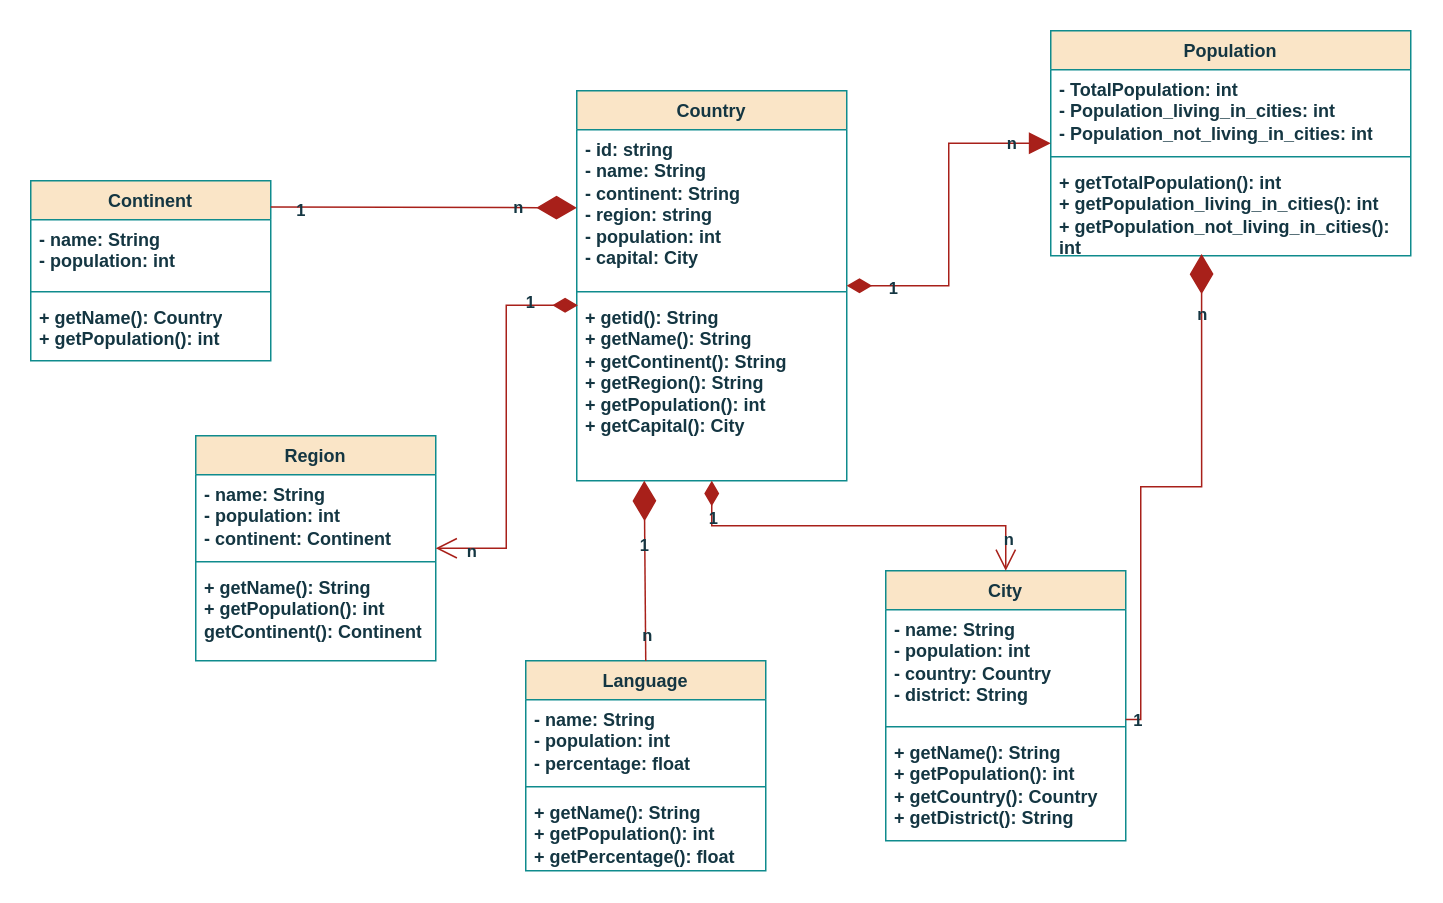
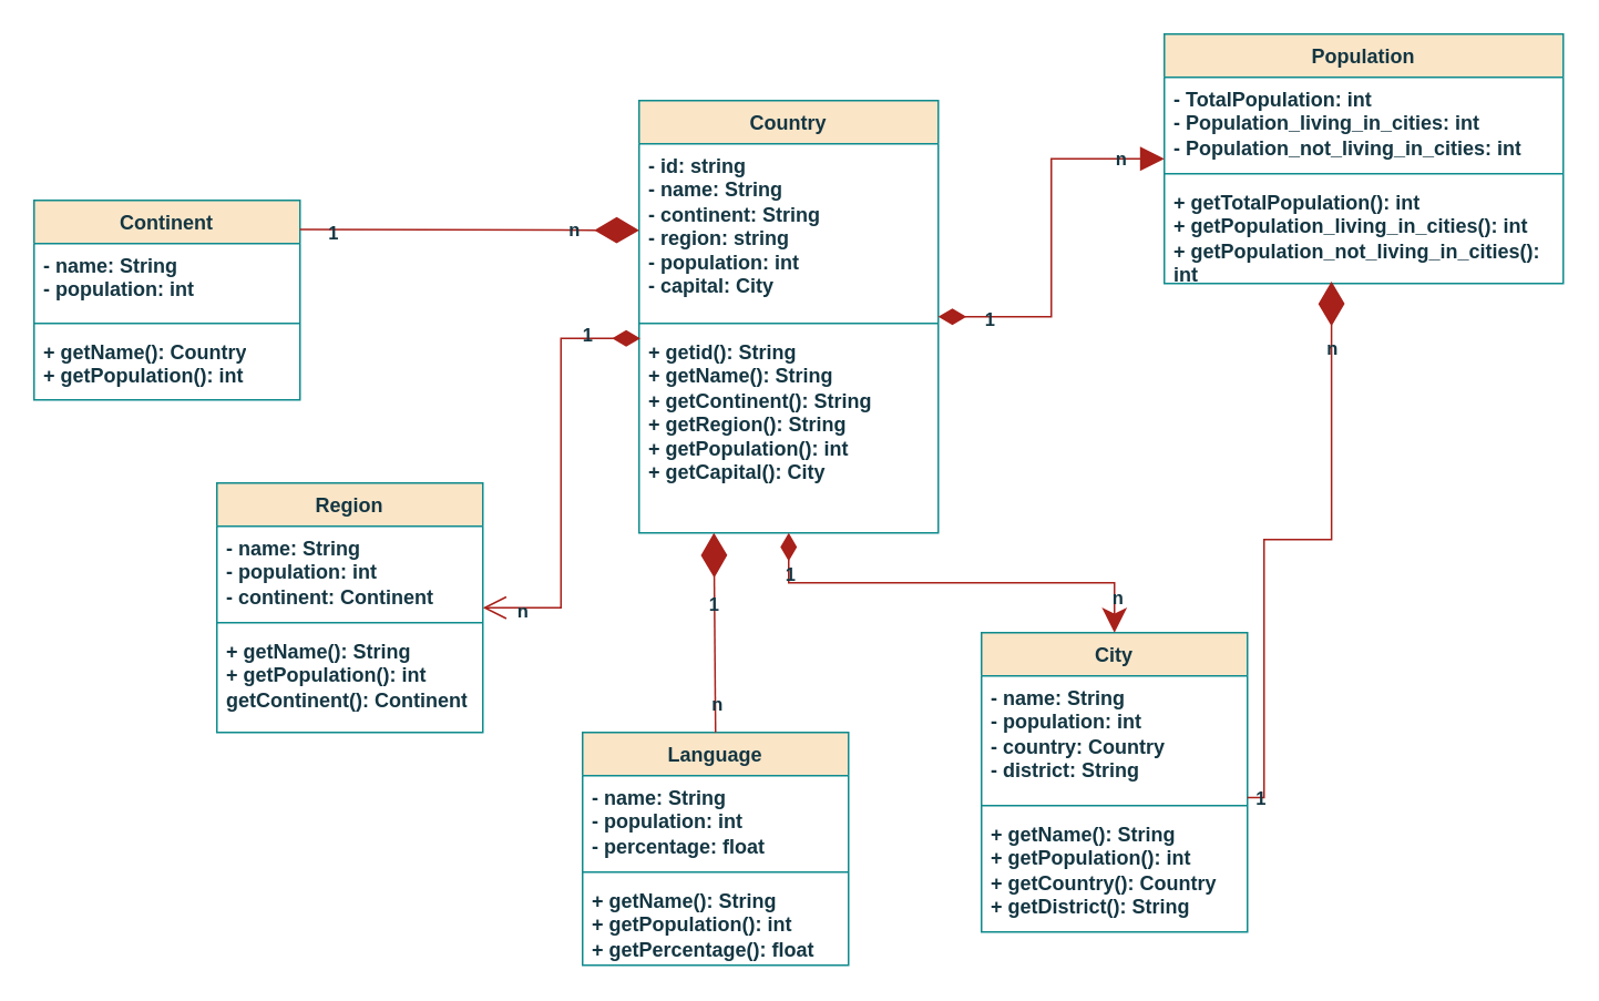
  <mxCell id="0" />
  <mxCell id="1" parent="0" />
  <mxCell id="2" value="Continent" style="swimlane;fontStyle=1;align=center;verticalAlign=top;childLayout=stackLayout;horizontal=1;startSize=26;horizontalStack=0;resizeParent=1;resizeParentMax=0;resizeLast=0;collapsible=1;marginBottom=0;whiteSpace=wrap;html=1;labelBackgroundColor=none;fillColor=#FAE5C7;strokeColor=#0F8B8D;fontColor=#143642;" vertex="1" parent="1"><mxGeometry x="20" y="120" width="160" height="120" as="geometry"><mxRectangle x="80" y="283" width="90" height="30" as="alternateBounds" /></mxGeometry></mxCell>
  <mxCell id="3" value="- name: String&lt;div&gt;- population: int&lt;/div&gt;" style="text;strokeColor=none;fillColor=none;align=left;verticalAlign=top;spacingLeft=4;spacingRight=4;overflow=hidden;rotatable=0;points=[[0,0.5],[1,0.5]];portConstraint=eastwest;whiteSpace=wrap;html=1;fontStyle=1;labelBackgroundColor=none;fontColor=#143642;" vertex="1" parent="2"><mxGeometry y="26" width="160" height="44" as="geometry" /></mxCell>
  <mxCell id="4" value="" style="line;strokeWidth=1;fillColor=none;align=left;verticalAlign=middle;spacingTop=-1;spacingLeft=3;spacingRight=3;rotatable=0;labelPosition=right;points=[];portConstraint=eastwest;fontStyle=1;labelBackgroundColor=none;strokeColor=#0F8B8D;fontColor=#143642;" vertex="1" parent="2"><mxGeometry y="70" width="160" height="8" as="geometry" /></mxCell>
  <mxCell id="5" value="+ getName(): Country&lt;div&gt;+ getPopulation(): int&lt;/div&gt;" style="text;strokeColor=none;fillColor=none;align=left;verticalAlign=top;spacingLeft=4;spacingRight=4;overflow=hidden;rotatable=0;points=[[0,0.5],[1,0.5]];portConstraint=eastwest;whiteSpace=wrap;html=1;fontStyle=1;labelBackgroundColor=none;fontColor=#143642;" vertex="1" parent="2"><mxGeometry y="78" width="160" height="42" as="geometry" /></mxCell>
  <mxCell id="6" value="Population" style="swimlane;fontStyle=1;align=center;verticalAlign=top;childLayout=stackLayout;horizontal=1;startSize=26;horizontalStack=0;resizeParent=1;resizeParentMax=0;resizeLast=0;collapsible=1;marginBottom=0;whiteSpace=wrap;html=1;labelBackgroundColor=none;fillColor=#FAE5C7;strokeColor=#0F8B8D;fontColor=#143642;" vertex="1" parent="1"><mxGeometry x="700" y="20" width="240" height="150" as="geometry"><mxRectangle x="690" y="180" width="100" height="30" as="alternateBounds" /></mxGeometry></mxCell>
  <mxCell id="7" value="- TotalPopulation: int&lt;div&gt;- Population_living_in_cities: int&lt;/div&gt;&lt;div&gt;- Population_not_living_in_cities: int&lt;/div&gt;" style="text;strokeColor=none;fillColor=none;align=left;verticalAlign=top;spacingLeft=4;spacingRight=4;overflow=hidden;rotatable=0;points=[[0,0.5],[1,0.5]];portConstraint=eastwest;whiteSpace=wrap;html=1;fontStyle=1;labelBackgroundColor=none;fontColor=#143642;" vertex="1" parent="6"><mxGeometry y="26" width="240" height="54" as="geometry" /></mxCell>
  <mxCell id="8" value="" style="line;strokeWidth=1;fillColor=none;align=left;verticalAlign=middle;spacingTop=-1;spacingLeft=3;spacingRight=3;rotatable=0;labelPosition=right;points=[];portConstraint=eastwest;fontStyle=1;labelBackgroundColor=none;strokeColor=#0F8B8D;fontColor=#143642;" vertex="1" parent="6"><mxGeometry y="80" width="240" height="8" as="geometry" /></mxCell>
  <mxCell id="9" value="&lt;div&gt;+ getTotalPopulation(): int&lt;/div&gt;+ getPopulation_living_in_cities(): int&lt;div&gt;+ getPopulation_not_living_in_cities(): int&lt;/div&gt;&lt;div&gt;&lt;br&gt;&lt;/div&gt;" style="text;strokeColor=none;fillColor=none;align=left;verticalAlign=top;spacingLeft=4;spacingRight=4;overflow=hidden;rotatable=0;points=[[0,0.5],[1,0.5]];portConstraint=eastwest;whiteSpace=wrap;html=1;fontStyle=1;labelBackgroundColor=none;fontColor=#143642;" vertex="1" parent="6"><mxGeometry y="88" width="240" height="62" as="geometry" /></mxCell>
  <mxCell id="10" value="Language" style="swimlane;fontStyle=1;align=center;verticalAlign=top;childLayout=stackLayout;horizontal=1;startSize=26;horizontalStack=0;resizeParent=1;resizeParentMax=0;resizeLast=0;collapsible=1;marginBottom=0;whiteSpace=wrap;html=1;labelBackgroundColor=none;fillColor=#FAE5C7;strokeColor=#0F8B8D;fontColor=#143642;" vertex="1" parent="1"><mxGeometry x="350" y="440" width="160" height="140" as="geometry"><mxRectangle x="374" y="585" width="90" height="30" as="alternateBounds" /></mxGeometry></mxCell>
  <mxCell id="11" value="- name: String&lt;div&gt;- population: int&lt;/div&gt;&lt;div&gt;- percentage: float&lt;/div&gt;" style="text;strokeColor=none;fillColor=none;align=left;verticalAlign=top;spacingLeft=4;spacingRight=4;overflow=hidden;rotatable=0;points=[[0,0.5],[1,0.5]];portConstraint=eastwest;whiteSpace=wrap;html=1;fontStyle=1;labelBackgroundColor=none;fontColor=#143642;" vertex="1" parent="10"><mxGeometry y="26" width="160" height="54" as="geometry" /></mxCell>
  <mxCell id="12" value="" style="line;strokeWidth=1;fillColor=none;align=left;verticalAlign=middle;spacingTop=-1;spacingLeft=3;spacingRight=3;rotatable=0;labelPosition=right;points=[];portConstraint=eastwest;fontStyle=1;labelBackgroundColor=none;strokeColor=#0F8B8D;fontColor=#143642;" vertex="1" parent="10"><mxGeometry y="80" width="160" height="8" as="geometry" /></mxCell>
  <mxCell id="13" value="+ getName(): String&lt;div&gt;+ getPopulation(): int&lt;/div&gt;&lt;div&gt;+ getPercentage(): float&lt;/div&gt;" style="text;strokeColor=none;fillColor=none;align=left;verticalAlign=top;spacingLeft=4;spacingRight=4;overflow=hidden;rotatable=0;points=[[0,0.5],[1,0.5]];portConstraint=eastwest;whiteSpace=wrap;html=1;fontStyle=1;labelBackgroundColor=none;fontColor=#143642;" vertex="1" parent="10"><mxGeometry y="88" width="160" height="52" as="geometry" /></mxCell>
  <mxCell id="14" value="Region" style="swimlane;fontStyle=1;align=center;verticalAlign=top;childLayout=stackLayout;horizontal=1;startSize=26;horizontalStack=0;resizeParent=1;resizeParentMax=0;resizeLast=0;collapsible=1;marginBottom=0;whiteSpace=wrap;html=1;labelBackgroundColor=none;fillColor=#FAE5C7;strokeColor=#0F8B8D;fontColor=#143642;" vertex="1" parent="1"><mxGeometry x="130" y="290" width="160" height="150" as="geometry"><mxRectangle x="120" y="450" width="80" height="30" as="alternateBounds" /></mxGeometry></mxCell>
  <mxCell id="15" value="- name: String&lt;div&gt;- population: int&lt;/div&gt;&lt;div&gt;- continent: Continent&lt;/div&gt;" style="text;strokeColor=none;fillColor=none;align=left;verticalAlign=top;spacingLeft=4;spacingRight=4;overflow=hidden;rotatable=0;points=[[0,0.5],[1,0.5]];portConstraint=eastwest;whiteSpace=wrap;html=1;fontStyle=1;labelBackgroundColor=none;fontColor=#143642;" vertex="1" parent="14"><mxGeometry y="26" width="160" height="54" as="geometry" /></mxCell>
  <mxCell id="16" value="" style="line;strokeWidth=1;fillColor=none;align=left;verticalAlign=middle;spacingTop=-1;spacingLeft=3;spacingRight=3;rotatable=0;labelPosition=right;points=[];portConstraint=eastwest;fontStyle=1;labelBackgroundColor=none;strokeColor=#0F8B8D;fontColor=#143642;" vertex="1" parent="14"><mxGeometry y="80" width="160" height="8" as="geometry" /></mxCell>
  <mxCell id="17" value="+ getName(): String&lt;div&gt;+ getPopulation(): int&lt;/div&gt;&lt;div&gt;getContinent(): Continent&lt;/div&gt;" style="text;strokeColor=none;fillColor=none;align=left;verticalAlign=top;spacingLeft=4;spacingRight=4;overflow=hidden;rotatable=0;points=[[0,0.5],[1,0.5]];portConstraint=eastwest;whiteSpace=wrap;html=1;fontStyle=1;labelBackgroundColor=none;fontColor=#143642;" vertex="1" parent="14"><mxGeometry y="88" width="160" height="62" as="geometry" /></mxCell>
  <mxCell id="18" value="Country" style="swimlane;fontStyle=1;align=center;verticalAlign=top;childLayout=stackLayout;horizontal=1;startSize=26;horizontalStack=0;resizeParent=1;resizeParentMax=0;resizeLast=0;collapsible=1;marginBottom=0;whiteSpace=wrap;html=1;labelBackgroundColor=none;fillColor=#FAE5C7;strokeColor=#0F8B8D;fontColor=#143642;" vertex="1" parent="1"><mxGeometry x="384" y="60" width="180" height="260" as="geometry"><mxRectangle x="374" y="220" width="80" height="30" as="alternateBounds" /></mxGeometry></mxCell>
  <mxCell id="19" value="- id: string&lt;div&gt;- name: String&lt;/div&gt;&lt;div&gt;- continent: String&lt;/div&gt;&lt;div&gt;- region: string&lt;/div&gt;&lt;div&gt;- population: int&lt;/div&gt;&lt;div&gt;- capital: City&lt;/div&gt;" style="text;strokeColor=none;fillColor=none;align=left;verticalAlign=top;spacingLeft=4;spacingRight=4;overflow=hidden;rotatable=0;points=[[0,0.5],[1,0.5]];portConstraint=eastwest;whiteSpace=wrap;html=1;fontStyle=1;labelBackgroundColor=none;fontColor=#143642;" vertex="1" parent="18"><mxGeometry y="26" width="180" height="104" as="geometry" /></mxCell>
  <mxCell id="20" value="" style="line;strokeWidth=1;fillColor=none;align=left;verticalAlign=middle;spacingTop=-1;spacingLeft=3;spacingRight=3;rotatable=0;labelPosition=right;points=[];portConstraint=eastwest;fontStyle=1;labelBackgroundColor=none;strokeColor=#0F8B8D;fontColor=#143642;" vertex="1" parent="18"><mxGeometry y="130" width="180" height="8" as="geometry" /></mxCell>
  <mxCell id="21" value="+ getid(): String&lt;div&gt;+ getName(): String&lt;/div&gt;&lt;div&gt;+ getContinent(): String&lt;/div&gt;&lt;div&gt;+ getRegion(): String&lt;/div&gt;&lt;div&gt;+ getPopulation(): int&lt;/div&gt;&lt;div&gt;+ getCapital(): City&lt;/div&gt;" style="text;strokeColor=none;fillColor=none;align=left;verticalAlign=top;spacingLeft=4;spacingRight=4;overflow=hidden;rotatable=0;points=[[0,0.5],[1,0.5]];portConstraint=eastwest;whiteSpace=wrap;html=1;fontStyle=1;labelBackgroundColor=none;fontColor=#143642;" vertex="1" parent="18"><mxGeometry y="138" width="180" height="122" as="geometry" /></mxCell>
  <mxCell id="22" value="City" style="swimlane;fontStyle=1;align=center;verticalAlign=top;childLayout=stackLayout;horizontal=1;startSize=26;horizontalStack=0;resizeParent=1;resizeParentMax=0;resizeLast=0;collapsible=1;marginBottom=0;whiteSpace=wrap;html=1;labelBackgroundColor=none;fillColor=#FAE5C7;strokeColor=#0F8B8D;fontColor=#143642;" vertex="1" parent="1"><mxGeometry x="590" y="380" width="160" height="180" as="geometry"><mxRectangle x="580" y="435" width="60" height="30" as="alternateBounds" /></mxGeometry></mxCell>
  <mxCell id="23" value="- name: String&lt;div&gt;- population: int&lt;/div&gt;&lt;div&gt;- country: Country&lt;/div&gt;&lt;div&gt;- district: String&lt;/div&gt;" style="text;strokeColor=none;fillColor=none;align=left;verticalAlign=top;spacingLeft=4;spacingRight=4;overflow=hidden;rotatable=0;points=[[0,0.5],[1,0.5]];portConstraint=eastwest;whiteSpace=wrap;html=1;fontStyle=1;labelBackgroundColor=none;fontColor=#143642;" vertex="1" parent="22"><mxGeometry y="26" width="160" height="74" as="geometry" /></mxCell>
  <mxCell id="24" value="" style="line;strokeWidth=1;fillColor=none;align=left;verticalAlign=middle;spacingTop=-1;spacingLeft=3;spacingRight=3;rotatable=0;labelPosition=right;points=[];portConstraint=eastwest;fontStyle=1;labelBackgroundColor=none;strokeColor=#0F8B8D;fontColor=#143642;" vertex="1" parent="22"><mxGeometry y="100" width="160" height="8" as="geometry" /></mxCell>
  <mxCell id="25" value="+ getName(): String&lt;div&gt;+ getPopulation(): int&lt;/div&gt;&lt;div&gt;+ getCountry(): Country&lt;/div&gt;&lt;div&gt;+ getDistrict(): String&lt;/div&gt;" style="text;strokeColor=none;fillColor=none;align=left;verticalAlign=top;spacingLeft=4;spacingRight=4;overflow=hidden;rotatable=0;points=[[0,0.5],[1,0.5]];portConstraint=eastwest;whiteSpace=wrap;html=1;fontStyle=1;labelBackgroundColor=none;fontColor=#143642;" vertex="1" parent="22"><mxGeometry y="108" width="160" height="72" as="geometry" /></mxCell>
  <mxCell id="26" value="" style="endArrow=block;html=1;endSize=12;startArrow=diamondThin;startSize=14;startFill=1;edgeStyle=orthogonalEdgeStyle;align=left;verticalAlign=bottom;rounded=0;exitX=1;exitY=0.5;exitDx=0;exitDy=0;entryX=0;entryY=0.5;entryDx=0;entryDy=0;fontStyle=1;labelBackgroundColor=none;fontColor=default;strokeColor=#A8201A;" edge="1" parent="1" source="18" target="6"><mxGeometry x="-1" y="3" relative="1" as="geometry"><mxPoint x="400" y="250" as="sourcePoint" /><mxPoint x="560" y="250" as="targetPoint" /></mxGeometry></mxCell>
  <mxCell id="27" value="n" style="edgeLabel;html=1;align=center;verticalAlign=middle;resizable=0;points=[];fontStyle=1;labelBackgroundColor=none;fontColor=#143642;" vertex="1" connectable="0" parent="26"><mxGeometry x="0.763" y="1" relative="1" as="geometry"><mxPoint as="offset" /></mxGeometry></mxCell>
  <mxCell id="28" value="1" style="edgeLabel;html=1;align=center;verticalAlign=middle;resizable=0;points=[];fontStyle=1;labelBackgroundColor=none;fontColor=#143642;" vertex="1" connectable="0" parent="26"><mxGeometry x="-0.738" y="-1" relative="1" as="geometry"><mxPoint as="offset" /></mxGeometry></mxCell>
- <mxCell id="29" value="" style="endArrow=open;html=1;endSize=12;startArrow=diamondThin;startSize=14;startFill=1;edgeStyle=orthogonalEdgeStyle;align=left;verticalAlign=bottom;rounded=0;exitX=0.5;exitY=1;exitDx=0;exitDy=0;entryX=0.5;entryY=0;entryDx=0;entryDy=0;fontStyle=1;labelBackgroundColor=none;fontColor=default;strokeColor=#A8201A;" edge="1" parent="1" source="18" target="22"><mxGeometry x="-1" y="3" relative="1" as="geometry"><mxPoint x="400" y="250" as="sourcePoint" /><mxPoint x="560" y="250" as="targetPoint" /></mxGeometry></mxCell>
+ <mxCell id="29" value="" style="endArrow=classic;html=1;endSize=12;startArrow=diamondThin;startSize=14;startFill=1;edgeStyle=orthogonalEdgeStyle;align=left;verticalAlign=bottom;rounded=0;exitX=0.5;exitY=1;exitDx=0;exitDy=0;entryX=0.5;entryY=0;entryDx=0;entryDy=0;fontStyle=1;labelBackgroundColor=none;fontColor=default;strokeColor=#A8201A;" edge="1" parent="1" source="18" target="22"><mxGeometry x="-1" y="3" relative="1" as="geometry"><mxPoint x="400" y="250" as="sourcePoint" /><mxPoint x="560" y="250" as="targetPoint" /></mxGeometry></mxCell>
  <mxCell id="30" value="n" style="edgeLabel;html=1;align=center;verticalAlign=middle;resizable=0;points=[];fontStyle=1;labelBackgroundColor=none;fontColor=#143642;" vertex="1" connectable="0" parent="29"><mxGeometry x="0.829" y="1" relative="1" as="geometry"><mxPoint as="offset" /></mxGeometry></mxCell>
  <mxCell id="31" value="1" style="edgeLabel;html=1;align=center;verticalAlign=middle;resizable=0;points=[];fontStyle=1;labelBackgroundColor=none;fontColor=#143642;" vertex="1" connectable="0" parent="29"><mxGeometry x="-0.816" relative="1" as="geometry"><mxPoint as="offset" /></mxGeometry></mxCell>
  <mxCell id="32" value="" style="endArrow=open;html=1;endSize=12;startArrow=diamondThin;startSize=14;startFill=1;edgeStyle=orthogonalEdgeStyle;align=left;verticalAlign=bottom;rounded=0;exitX=0.004;exitY=0.041;exitDx=0;exitDy=0;exitPerimeter=0;entryX=1;entryY=0.5;entryDx=0;entryDy=0;fontStyle=1;labelBackgroundColor=none;fontColor=default;strokeColor=#A8201A;" edge="1" parent="1" source="21" target="14"><mxGeometry x="-1" y="3" relative="1" as="geometry"><mxPoint x="270" y="250" as="sourcePoint" /><mxPoint x="430" y="250" as="targetPoint" /></mxGeometry></mxCell>
  <mxCell id="33" value="n" style="edgeLabel;html=1;align=center;verticalAlign=middle;resizable=0;points=[];fontStyle=1;labelBackgroundColor=none;fontColor=#143642;" vertex="1" connectable="0" parent="32"><mxGeometry x="0.812" y="1" relative="1" as="geometry"><mxPoint as="offset" /></mxGeometry></mxCell>
  <mxCell id="34" value="1" style="edgeLabel;html=1;align=center;verticalAlign=middle;resizable=0;points=[];fontStyle=1;labelBackgroundColor=none;fontColor=#143642;" vertex="1" connectable="0" parent="32"><mxGeometry x="-0.752" y="4" relative="1" as="geometry"><mxPoint y="-7" as="offset" /></mxGeometry></mxCell>
  <mxCell id="35" value="" style="endArrow=diamondThin;endFill=1;endSize=24;html=1;rounded=0;exitX=1;exitY=0.5;exitDx=0;exitDy=0;entryX=0.419;entryY=0.98;entryDx=0;entryDy=0;entryPerimeter=0;edgeStyle=orthogonalEdgeStyle;fontStyle=1;labelBackgroundColor=none;fontColor=default;strokeColor=#A8201A;" edge="1" parent="1" target="9"><mxGeometry width="160" relative="1" as="geometry"><mxPoint x="750" y="479.09" as="sourcePoint" /><mxPoint x="821.92" y="209.996" as="targetPoint" /><Array as="points"><mxPoint x="760" y="479" /><mxPoint x="760" y="324" /><mxPoint x="801" y="324" /></Array></mxGeometry></mxCell>
  <mxCell id="36" value="1" style="edgeLabel;html=1;align=center;verticalAlign=middle;resizable=0;points=[];fontStyle=1;labelBackgroundColor=none;fontColor=#143642;" vertex="1" connectable="0" parent="35"><mxGeometry x="-0.957" relative="1" as="geometry"><mxPoint as="offset" /></mxGeometry></mxCell>
  <mxCell id="37" value="n" style="edgeLabel;html=1;align=center;verticalAlign=middle;resizable=0;points=[];fontStyle=1;labelBackgroundColor=none;fontColor=#143642;" vertex="1" connectable="0" parent="35"><mxGeometry x="0.781" relative="1" as="geometry"><mxPoint as="offset" /></mxGeometry></mxCell>
  <mxCell id="38" value="" style="endArrow=diamondThin;endFill=1;endSize=24;html=1;rounded=0;exitX=0.5;exitY=0;exitDx=0;exitDy=0;entryX=0.25;entryY=1;entryDx=0;entryDy=0;entryPerimeter=0;fontStyle=1;labelBackgroundColor=none;fontColor=default;strokeColor=#A8201A;" edge="1" parent="1" source="10" target="21"><mxGeometry width="160" relative="1" as="geometry"><mxPoint x="370" y="310" as="sourcePoint" /><mxPoint x="530" y="310" as="targetPoint" /></mxGeometry></mxCell>
  <mxCell id="39" value="n" style="edgeLabel;html=1;align=center;verticalAlign=middle;resizable=0;points=[];fontStyle=1;labelBackgroundColor=none;fontColor=#143642;" vertex="1" connectable="0" parent="38"><mxGeometry x="-0.637" y="2" relative="1" as="geometry"><mxPoint x="3" y="4" as="offset" /></mxGeometry></mxCell>
  <mxCell id="40" value="1" style="edgeLabel;html=1;align=center;verticalAlign=middle;resizable=0;points=[];fontStyle=1;labelBackgroundColor=none;fontColor=#143642;" vertex="1" connectable="0" parent="38"><mxGeometry x="0.294" y="1" relative="1" as="geometry"><mxPoint as="offset" /></mxGeometry></mxCell>
  <mxCell id="41" value="" style="endArrow=diamondThin;endFill=1;endSize=24;html=1;rounded=0;entryX=0;entryY=0.5;entryDx=0;entryDy=0;fontStyle=1;labelBackgroundColor=none;fontColor=default;strokeColor=#A8201A;" edge="1" parent="1" target="19"><mxGeometry width="160" relative="1" as="geometry"><mxPoint x="180" y="137.47" as="sourcePoint" /><mxPoint x="340" y="137.47" as="targetPoint" /></mxGeometry></mxCell>
  <mxCell id="42" value="1" style="edgeLabel;html=1;align=center;verticalAlign=middle;resizable=0;points=[];fontStyle=1;labelBackgroundColor=none;fontColor=#143642;" vertex="1" connectable="0" parent="41"><mxGeometry x="-0.807" y="-2" relative="1" as="geometry"><mxPoint as="offset" /></mxGeometry></mxCell>
  <mxCell id="43" value="n" style="edgeLabel;html=1;align=center;verticalAlign=middle;resizable=0;points=[];fontStyle=1;labelBackgroundColor=none;fontColor=#143642;" vertex="1" connectable="0" parent="41"><mxGeometry x="0.617" relative="1" as="geometry"><mxPoint as="offset" /></mxGeometry></mxCell>
